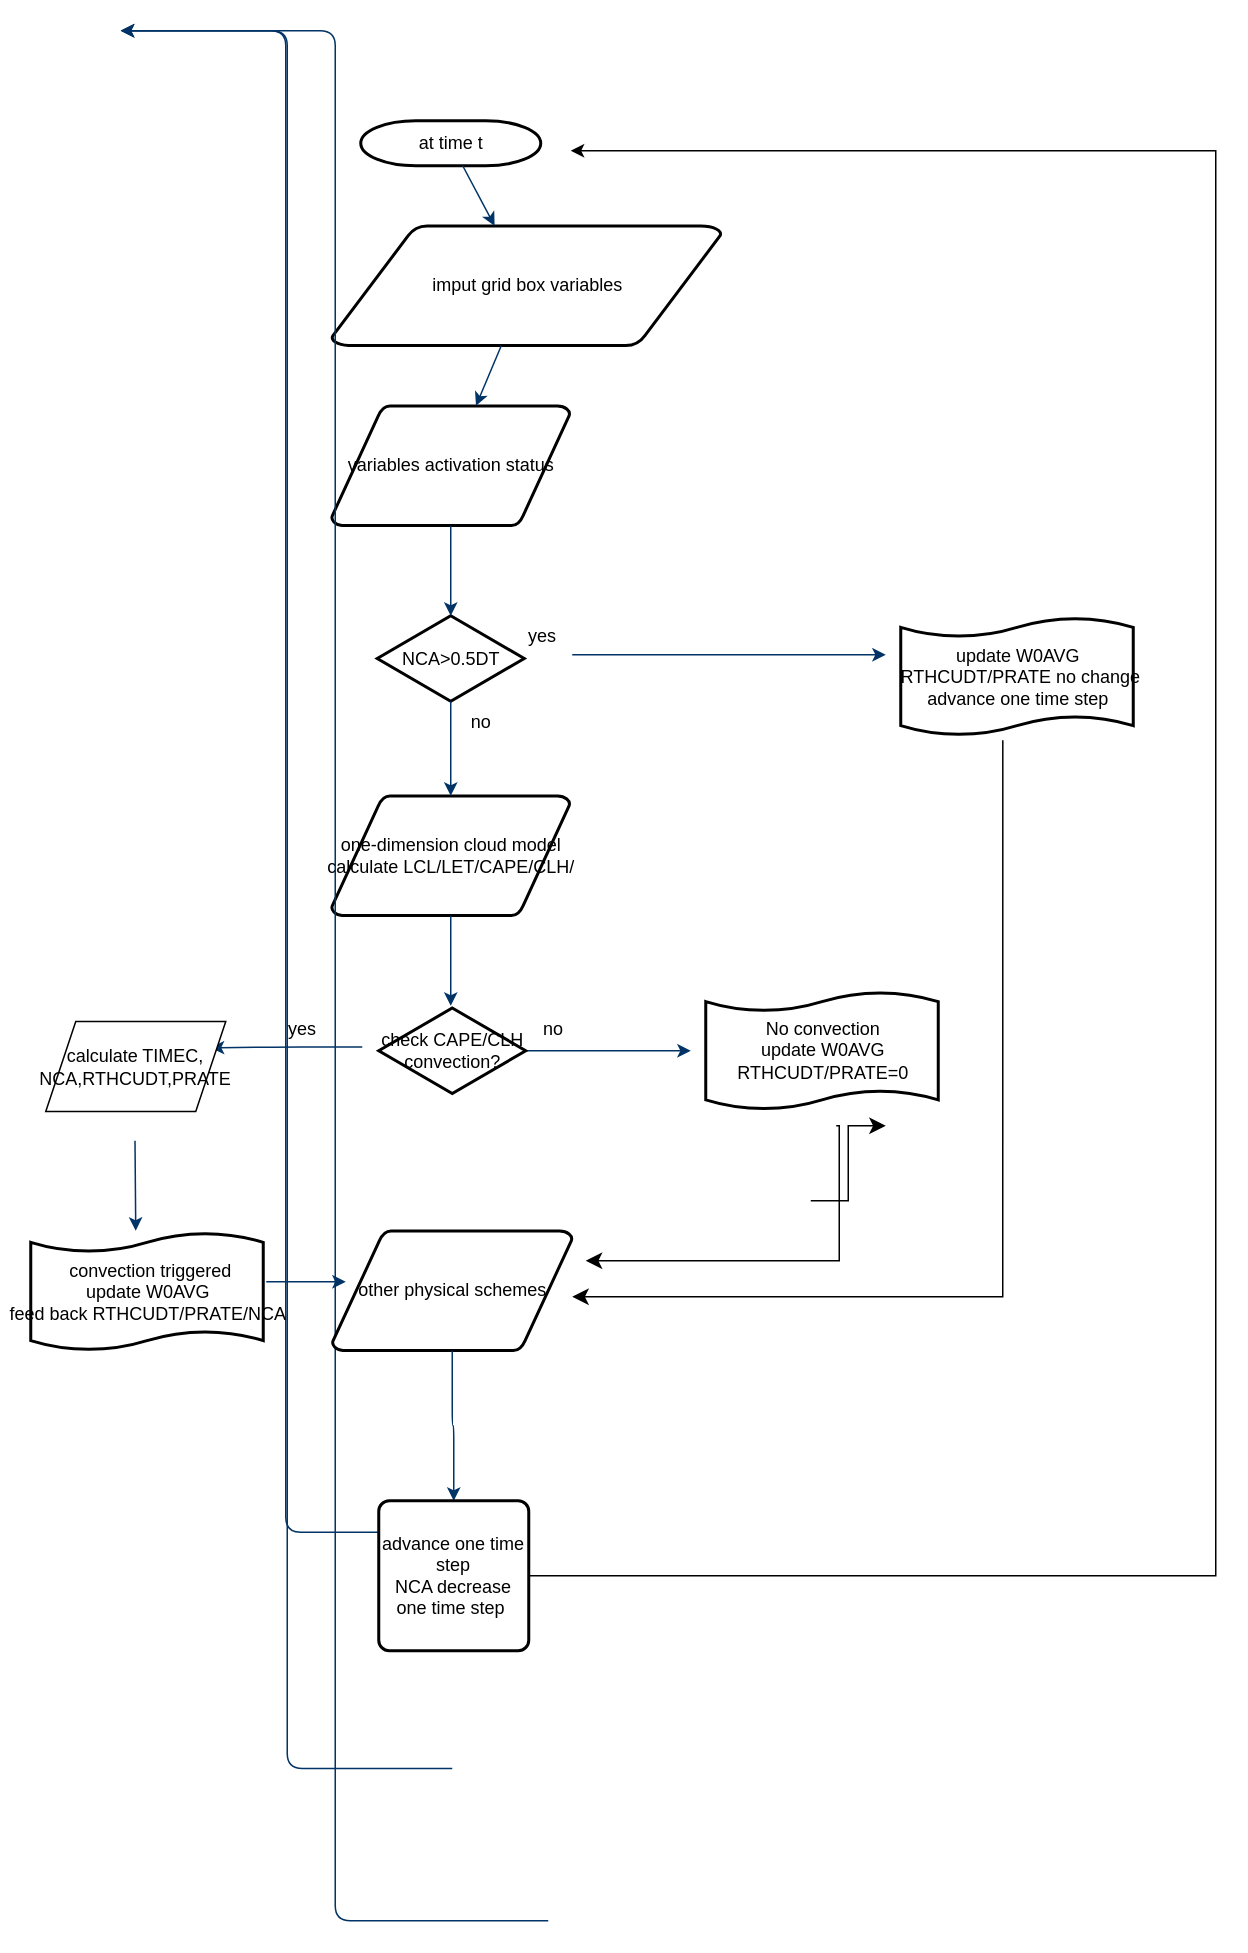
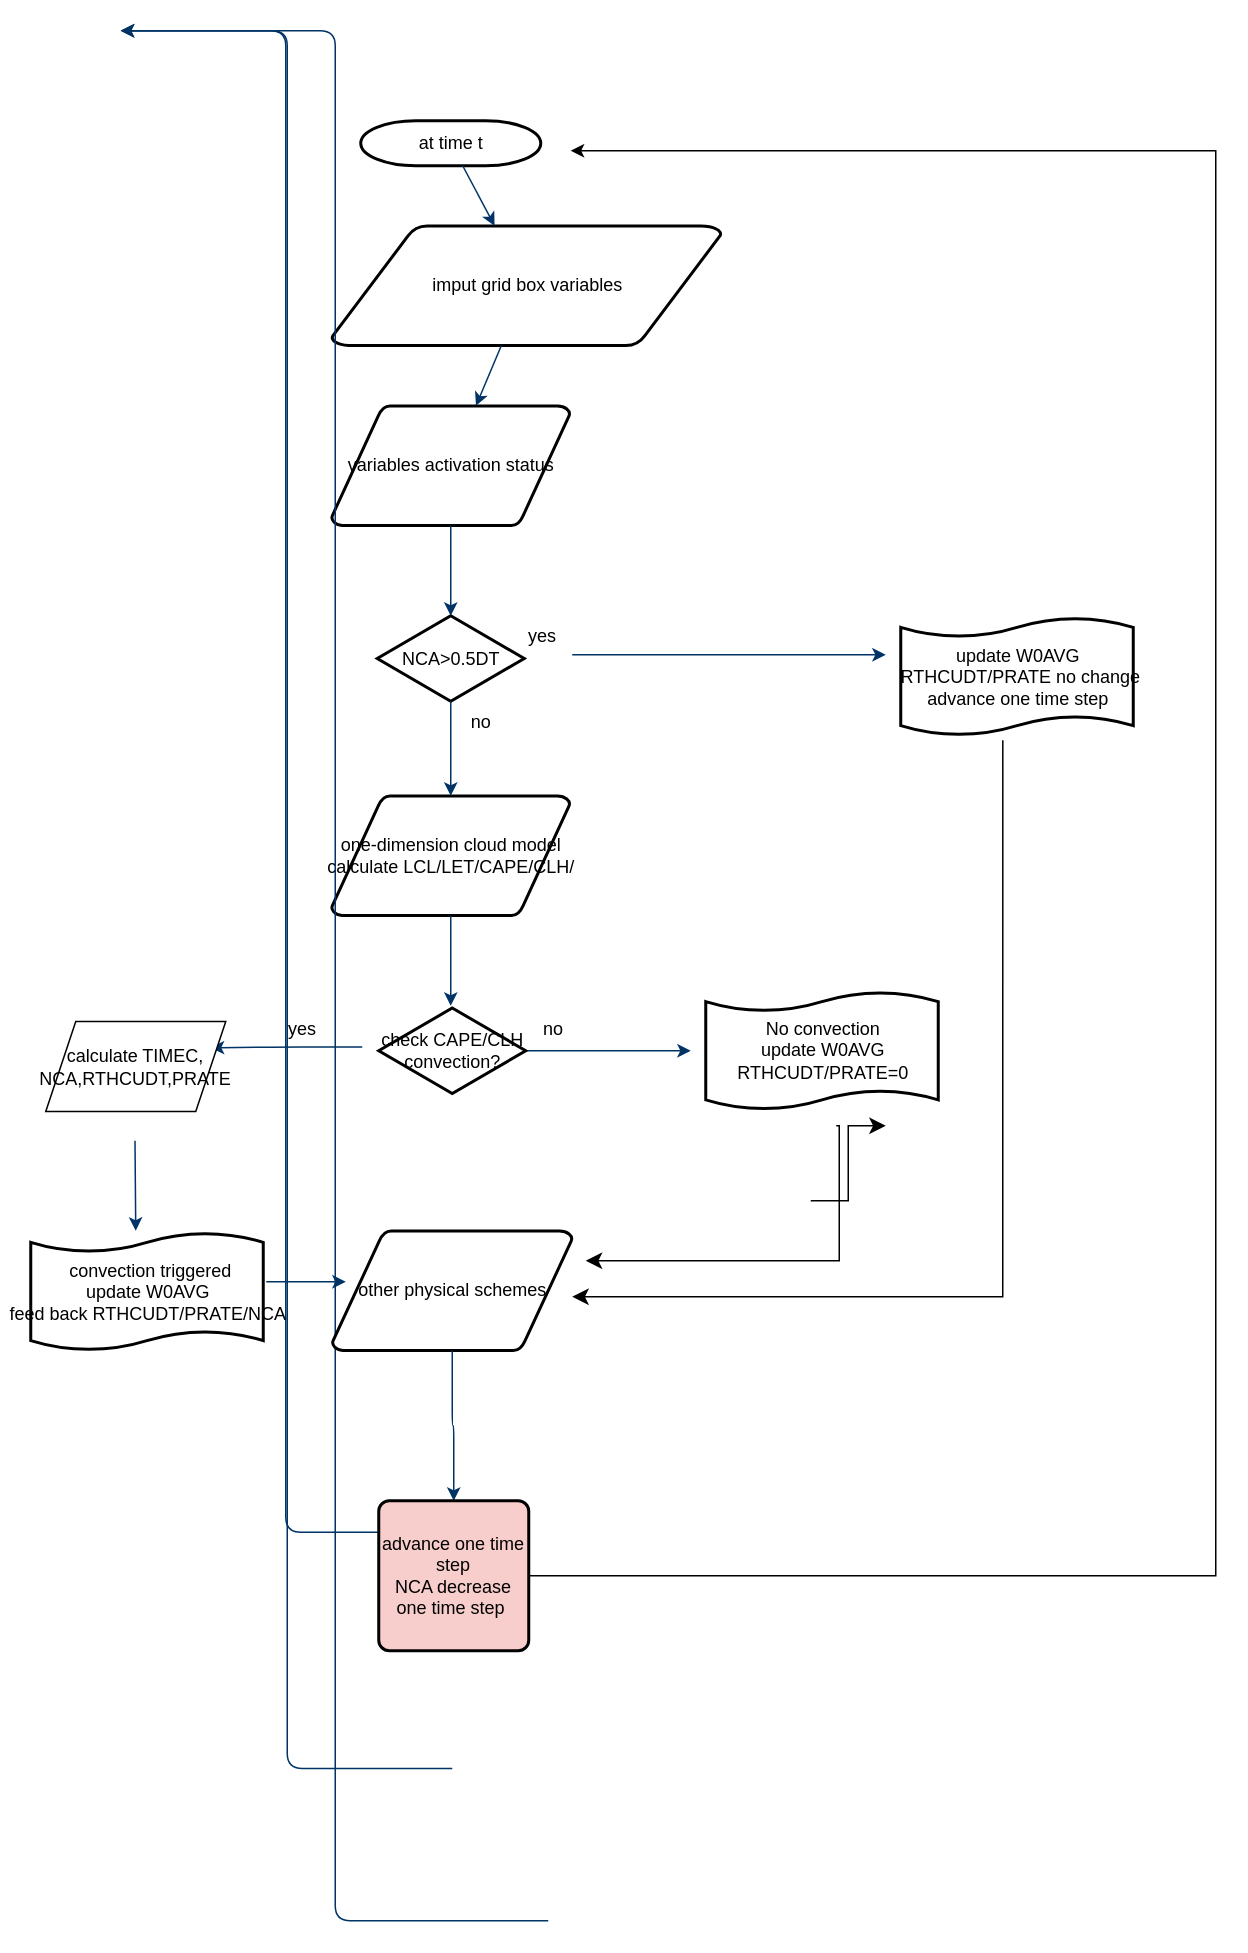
  <mxCell id="0" />
  <mxCell id="1" parent="0" />
  <mxCell id="2" value="at time t" style="shape=mxgraph.flowchart.terminator;strokeWidth=2;gradientColor=none;gradientDirection=north;fontStyle=0;html=1;" parent="1" vertex="1"><mxGeometry x="240" y="80" width="120" height="30" as="geometry" /></mxCell>
  <mxCell id="3" value="imput grid box variables&lt;br&gt;" style="shape=mxgraph.flowchart.data;strokeWidth=2;gradientColor=none;gradientDirection=north;fontStyle=0;html=1;" parent="1" vertex="1"><mxGeometry x="220.5" y="150" width="260" height="80" as="geometry" /></mxCell>
  <mxCell id="4" value="one-dimension cloud model&lt;br&gt;calculate LCL/LET/CAPE/CLH/" style="shape=mxgraph.flowchart.data;strokeWidth=2;gradientColor=none;gradientDirection=north;fontStyle=0;html=1;" parent="1" vertex="1"><mxGeometry x="220.5" y="530" width="159" height="80" as="geometry" /></mxCell>
  <mxCell id="5" value="variables activation status" style="shape=mxgraph.flowchart.data;strokeWidth=2;gradientColor=none;gradientDirection=north;fontStyle=0;html=1;" parent="1" vertex="1"><mxGeometry x="220.5" y="270" width="159" height="80" as="geometry" /></mxCell>
  <mxCell id="6" value="NCA&amp;gt;0.5DT" style="shape=mxgraph.flowchart.decision;strokeWidth=2;gradientColor=none;gradientDirection=north;fontStyle=0;html=1;" parent="1" vertex="1"><mxGeometry x="251" y="410" width="98" height="57" as="geometry" /></mxCell>
  <mxCell id="7" style="fontStyle=1;strokeColor=#003366;strokeWidth=1;html=1;" parent="1" source="2" target="3" edge="1"><mxGeometry relative="1" as="geometry" /></mxCell>
  <mxCell id="8" style="fontStyle=1;strokeColor=#003366;strokeWidth=1;html=1;" parent="1" source="3" target="5" edge="1"><mxGeometry relative="1" as="geometry" /></mxCell>
  <mxCell id="9" style="entryX=0.5;entryY=0;entryPerimeter=0;fontStyle=1;strokeColor=#003366;strokeWidth=1;html=1;" parent="1" source="5" target="6" edge="1"><mxGeometry relative="1" as="geometry" /></mxCell>
  <mxCell id="10" value="yes" style="text;fontStyle=0;html=1;strokeColor=none;gradientColor=none;fillColor=none;strokeWidth=2;" parent="1" vertex="1"><mxGeometry x="350" y="410" width="40" height="26" as="geometry" /></mxCell>
  <mxCell id="11" value="" style="edgeStyle=elbowEdgeStyle;elbow=horizontal;fontColor=#001933;fontStyle=1;strokeColor=#003366;strokeWidth=1;html=1;" parent="1" source="6" target="4" edge="1"><mxGeometry width="100" height="100" as="geometry"><mxPoint y="120" as="sourcePoint" x="-20" /><mxPoint x="80" as="targetPoint" y="20" /></mxGeometry></mxCell>
  <mxCell id="12" value="no" style="text;fontStyle=0;html=1;strokeColor=none;gradientColor=none;fillColor=none;strokeWidth=2;align=center;" parent="1" vertex="1"><mxGeometry x="300" y="467" width="40" height="26" as="geometry" /></mxCell>
  <mxCell id="13" value="" style="edgeStyle=elbowEdgeStyle;elbow=horizontal;fontStyle=1;strokeColor=#003366;strokeWidth=1;html=1;" parent="1" source="4" edge="1"><mxGeometry width="100" height="100" as="geometry"><mxPoint y="120" as="sourcePoint" x="-20" /><mxPoint x="300" y="670" as="targetPoint" /></mxGeometry></mxCell>
  <mxCell id="14" value="" style="edgeStyle=elbowEdgeStyle;elbow=horizontal;fontStyle=1;strokeColor=#003366;strokeWidth=1;html=1;" parent="1" source="22" edge="1"><mxGeometry width="100" height="100" as="geometry"><mxPoint x="368.395" y="760" as="sourcePoint" /><mxPoint x="460" y="700" as="targetPoint" /><Array as="points"><mxPoint x="390" y="700" /></Array></mxGeometry></mxCell>
  <mxCell id="15" value="" style="edgeStyle=elbowEdgeStyle;elbow=horizontal;exitX=0.5;exitY=1;exitPerimeter=0;fontStyle=1;strokeColor=#003366;strokeWidth=1;html=1;" parent="1" edge="1"><mxGeometry width="100" height="100" as="geometry"><mxPoint x="89.5" y="760" as="sourcePoint" /><mxPoint x="89.5" y="820" as="targetPoint" /></mxGeometry></mxCell>
  <mxCell id="16" value="" style="edgeStyle=elbowEdgeStyle;elbow=horizontal;exitX=0.5;exitY=0.9;exitPerimeter=0;fontStyle=1;strokeColor=#003366;strokeWidth=1;html=1;" parent="1" edge="1"><mxGeometry width="100" height="100" as="geometry"><mxPoint x="300" y="1021" as="sourcePoint" /><mxPoint x="80" as="targetPoint" y="20" /></mxGeometry></mxCell>
  <mxCell id="17" value="" style="edgeStyle=elbowEdgeStyle;elbow=horizontal;exitX=0.5;exitY=1;exitPerimeter=0;fontStyle=1;strokeColor=#003366;strokeWidth=1;html=1;" parent="1" edge="1"><mxGeometry width="100" height="100" as="geometry"><mxPoint x="301" y="1178.5" as="sourcePoint" /><mxPoint x="80" as="targetPoint" y="20" /></mxGeometry></mxCell>
  <mxCell id="18" value="" style="edgeStyle=elbowEdgeStyle;elbow=horizontal;exitX=1;exitY=0.5;exitPerimeter=0;entryX=0;entryY=0.5;entryPerimeter=0;fontStyle=1;strokeColor=#003366;strokeWidth=1;html=1;" parent="1" edge="1"><mxGeometry width="100" height="100" as="geometry"><mxPoint x="365" y="1280" as="sourcePoint" /><mxPoint x="80" as="targetPoint" y="20" /></mxGeometry></mxCell>
  <mxCell id="19" value="other physical schemes" style="shape=mxgraph.flowchart.data;strokeWidth=2;gradientColor=none;gradientDirection=north;fontStyle=0;html=1;" parent="1" vertex="1"><mxGeometry x="221" y="820" width="160" height="80" as="geometry" /></mxCell>
  <mxCell id="20" value="" style="edgeStyle=elbowEdgeStyle;elbow=vertical;exitX=0.5;exitY=1;exitPerimeter=0;fontStyle=1;strokeColor=#003366;strokeWidth=1;html=1;entryX=0.5;entryY=0;entryDx=0;entryDy=0;" parent="1" source="19" target="34" edge="1"><mxGeometry width="100" height="100" as="geometry"><mxPoint x="-29.5" y="-460" as="sourcePoint" /><mxPoint x="300" y="980" as="targetPoint" /><Array as="points" /></mxGeometry></mxCell>
  <mxCell id="21" value="update W0AVG&lt;br&gt;&amp;nbsp;RTHCUDT/PRATE no change&lt;br&gt;advance one time step" style="shape=mxgraph.flowchart.paper_tape;strokeWidth=2;gradientColor=none;gradientDirection=north;fontStyle=0;html=1;" parent="1" vertex="1"><mxGeometry x="600" y="410" width="155" height="81" as="geometry" /></mxCell>
  <mxCell id="22" value="check&amp;nbsp;CAPE/CLH&lt;br&gt;convection?" style="shape=mxgraph.flowchart.decision;strokeWidth=2;gradientColor=none;gradientDirection=north;fontStyle=0;html=1;" vertex="1" parent="1"><mxGeometry x="252" y="671.5" width="98" height="57" as="geometry" /></mxCell>
  <mxCell id="23" value="" style="edgeStyle=elbowEdgeStyle;elbow=horizontal;fontStyle=1;strokeColor=#003366;strokeWidth=1;html=1;" edge="1" parent="1"><mxGeometry width="100" height="100" as="geometry"><mxPoint x="241" y="697.5" as="sourcePoint" /><mxPoint x="140" y="698" as="targetPoint" /></mxGeometry></mxCell>
  <mxCell id="24" value="no" style="text;fontStyle=0;html=1;strokeColor=none;gradientColor=none;fillColor=none;strokeWidth=2;" vertex="1" parent="1"><mxGeometry x="360" y="671.5" width="40" height="26" as="geometry" /></mxCell>
  <mxCell id="25" value="No convection&lt;br&gt;update W0AVG&lt;br&gt;RTHCUDT/PRATE=0&lt;br&gt;" style="shape=mxgraph.flowchart.paper_tape;strokeWidth=2;gradientColor=none;gradientDirection=north;fontStyle=0;html=1;" vertex="1" parent="1"><mxGeometry x="470" y="659.5" width="155" height="81" as="geometry" /></mxCell>
  <mxCell id="26" value="yes" style="text;fontStyle=0;html=1;strokeColor=none;gradientColor=none;fillColor=none;strokeWidth=2;" vertex="1" parent="1"><mxGeometry x="190" y="671.5" width="40" height="26" as="geometry" /></mxCell>
  <mxCell id="27" value="&amp;nbsp;convection triggered&lt;br&gt;update W0AVG&lt;br&gt;feed back RTHCUDT/PRATE/NCA&lt;br&gt;" style="shape=mxgraph.flowchart.paper_tape;strokeWidth=2;gradientColor=none;gradientDirection=north;fontStyle=0;html=1;" vertex="1" parent="1"><mxGeometry x="20" y="820" width="155" height="81" as="geometry" /></mxCell>
  <mxCell id="28" value="calculate TIMEC, NCA,RTHCUDT,PRATE" style="shape=parallelogram;perimeter=parallelogramPerimeter;whiteSpace=wrap;html=1;fixedSize=1;" vertex="1" parent="1"><mxGeometry x="30" y="680.5" width="120" height="60" as="geometry" /></mxCell>
  <mxCell id="29" value="" style="edgeStyle=elbowEdgeStyle;elbow=horizontal;exitX=1.013;exitY=0.42;exitPerimeter=0;fontStyle=1;strokeColor=#003366;strokeWidth=1;html=1;exitDx=0;exitDy=0;" edge="1" parent="1" source="27"><mxGeometry width="100" height="100" as="geometry"><mxPoint x="209.5" y="820" as="sourcePoint" /><mxPoint x="230" y="854" as="targetPoint" /></mxGeometry></mxCell>
  <mxCell id="30" value="" style="edgeStyle=elbowEdgeStyle;elbow=horizontal;fontStyle=1;strokeColor=#003366;strokeWidth=1;html=1;" edge="1" parent="1"><mxGeometry width="100" height="100" as="geometry"><mxPoint x="381" y="436" as="sourcePoint" /><mxPoint x="590" y="436" as="targetPoint" /><Array as="points"><mxPoint x="421" y="436" /></Array></mxGeometry></mxCell>
  <mxCell id="31" value="" style="edgeStyle=segmentEdgeStyle;endArrow=classic;html=1;curved=0;rounded=0;endSize=8;startSize=8;exitX=0.439;exitY=0.978;exitDx=0;exitDy=0;exitPerimeter=0;" edge="1" parent="1" target="19"><mxGeometry width="50" height="50" relative="1" as="geometry"><mxPoint x="668.045" y="492.998" as="sourcePoint" /><mxPoint x="390" y="883.78" as="targetPoint" /><Array as="points"><mxPoint x="668" y="864" /></Array></mxGeometry></mxCell>
  <mxCell id="32" value="" style="edgeStyle=segmentEdgeStyle;endArrow=classic;html=1;curved=0;rounded=0;endSize=8;startSize=8;" edge="1" parent="1"><mxGeometry width="50" height="50" relative="1" as="geometry"><mxPoint x="559" y="760" as="sourcePoint" /><mxPoint x="390" y="840" as="targetPoint" /><Array as="points"><mxPoint x="557" y="750" /><mxPoint x="559" y="750" /><mxPoint x="559" y="838" /></Array></mxGeometry></mxCell>
  <mxCell id="33" style="edgeStyle=orthogonalEdgeStyle;rounded=0;orthogonalLoop=1;jettySize=auto;html=1;" edge="1" parent="1" source="34"><mxGeometry relative="1" as="geometry"><mxPoint x="380" y="100" as="targetPoint" /><Array as="points"><mxPoint x="810" y="1050" /><mxPoint x="810" y="100" /></Array></mxGeometry></mxCell>
- <mxCell id="34" value="advance one time step&lt;br style=&quot;border-color: var(--border-color); font-size: 11px;&quot;&gt;NCA decrease one time step&amp;nbsp;" style="rounded=1;whiteSpace=wrap;html=1;absoluteArcSize=1;arcSize=14;strokeWidth=2;" vertex="1" parent="1"><mxGeometry x="252" y="1000" width="100" height="100" as="geometry" /></mxCell>
+ <mxCell id="34" value="advance one time step&lt;br style=&quot;border-color: var(--border-color); font-size: 11px;&quot;&gt;NCA decrease one time step&amp;nbsp;" style="rounded=1;whiteSpace=wrap;html=1;absoluteArcSize=1;arcSize=14;strokeWidth=2;fillColor=#f8cecc;" vertex="1" parent="1"><mxGeometry x="252" y="1000" width="100" height="100" as="geometry" /></mxCell>
  <mxCell id="35" value="" style="edgeStyle=elbowEdgeStyle;elbow=horizontal;endArrow=classic;html=1;curved=0;rounded=0;endSize=8;startSize=8;" edge="1" parent="1"><mxGeometry width="50" height="50" relative="1" as="geometry"><mxPoint x="540" y="800" as="sourcePoint" /><mxPoint x="590" y="750" as="targetPoint" /></mxGeometry></mxCell>
